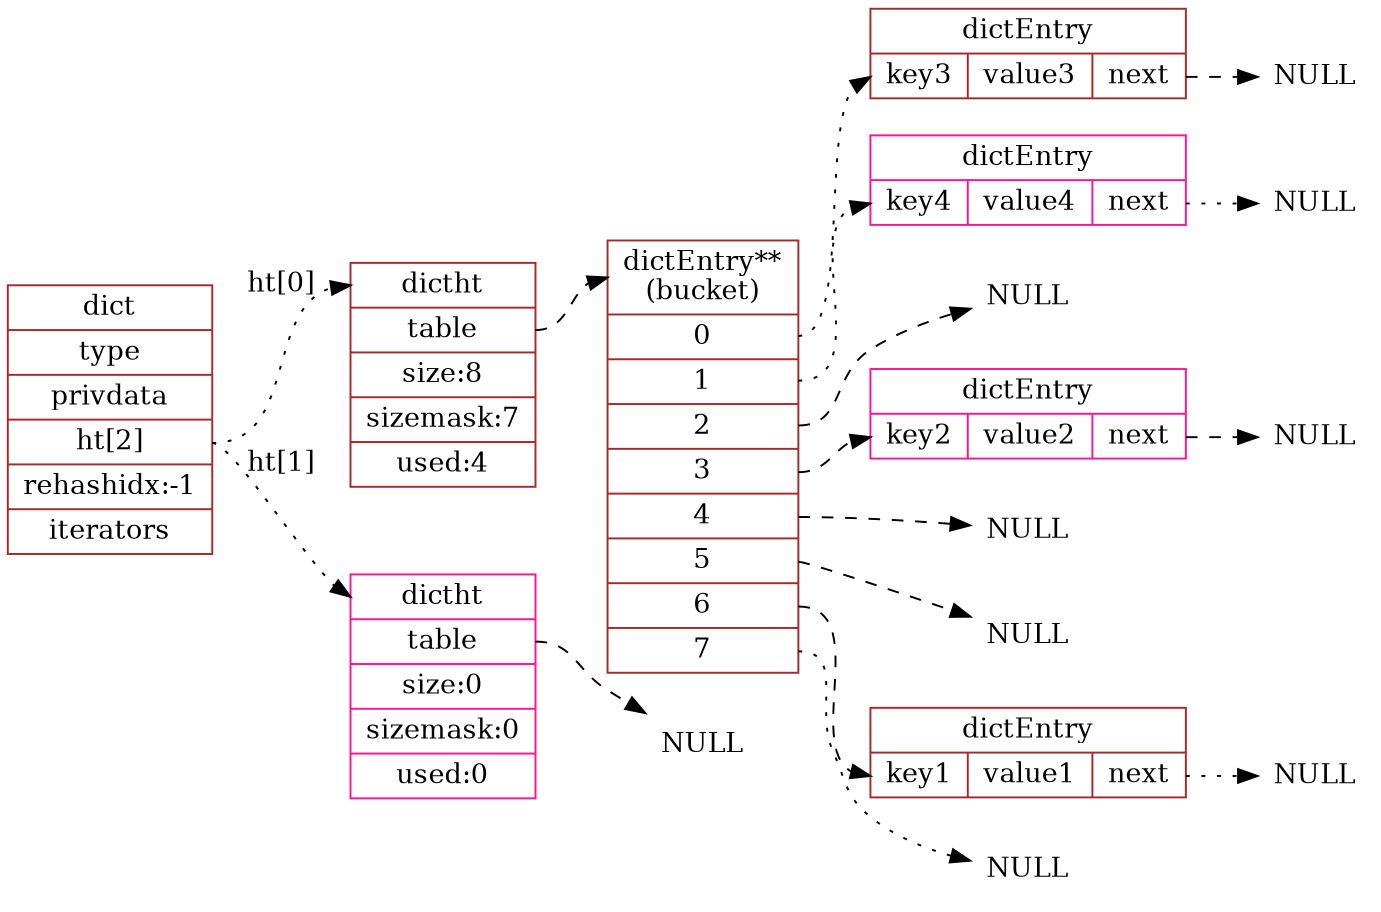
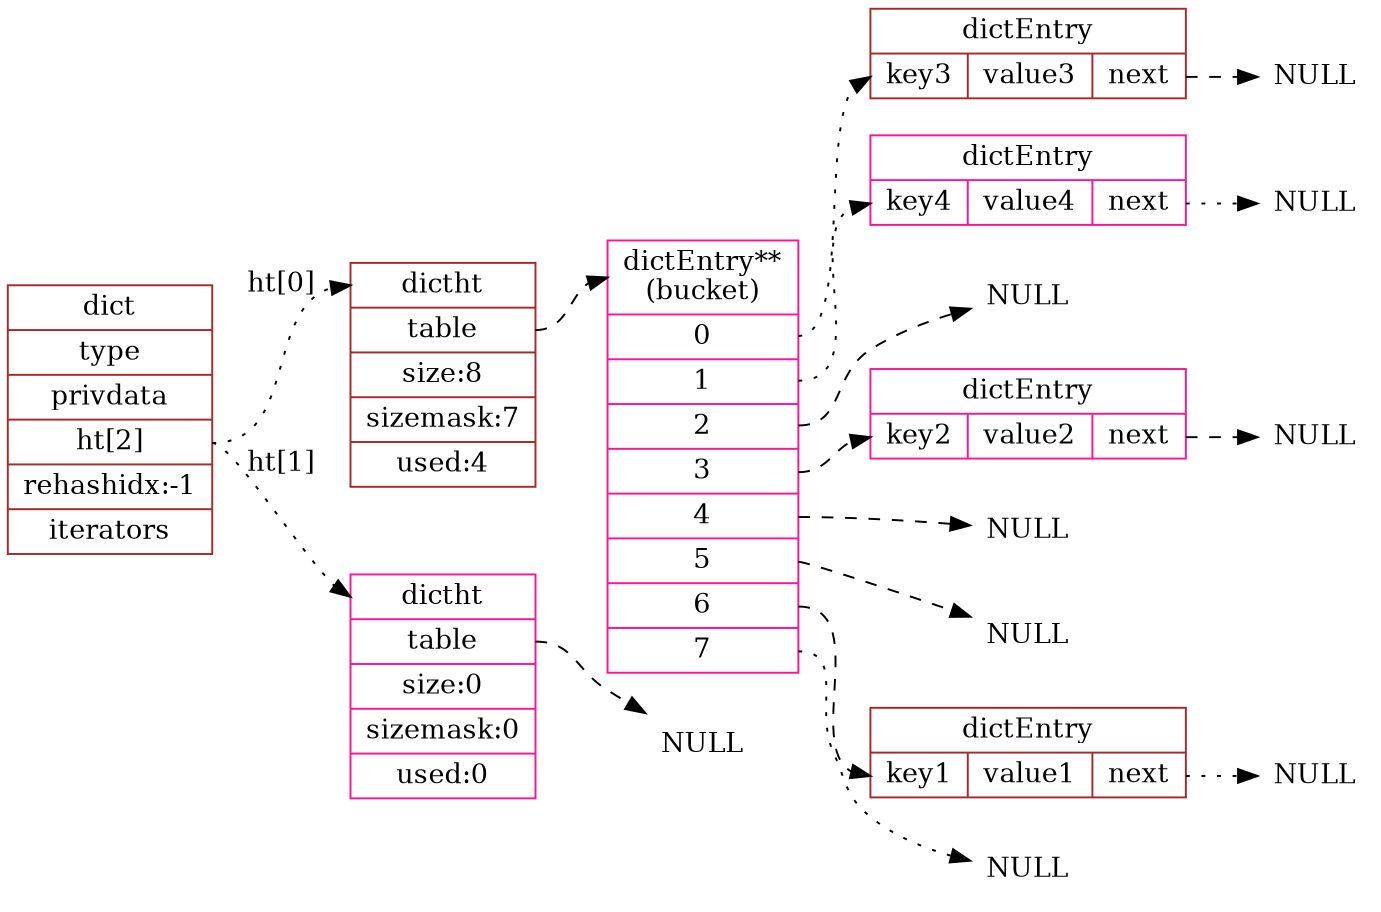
  digraph {
    rankdir=LR
    node [shape=plaintext color=brown]
    edge [tailport=next style=dashed]
    n1 [label="dict | type | privdata |<ht> ht[2] | rehashidx:-1 | iterators" shape=record]
    n2 [label="<dictht>dictht |<table> table | size:8 | sizemask:7 | used:4" shape=record]
    n3 [label="<dictht>dictht |<table> table | size:0 | sizemask:0 | used:0" shape=record color=deeppink]
-   n4 [label="<head>dictEntry**\n(bucket) |<table0> 0 |<table1> 1 |<table2> 2 |<table3> 3 |<table4> 4 |<table5> 5 |<table6> 6 |<table7> 7" shape=record]
+   n4 [label="<head>dictEntry**\n(bucket) |<table0> 0 |<table1> 1 |<table2> 2 |<table3> 3 |<table4> 4 |<table5> 5 |<table6> 6 |<table7> 7" shape=record color=deeppink]
    n5 [label=NULL]
    n6 [label="dictEntry |{<start>key1 | value1 |<next>next}" shape=record]
    n7 [label="dictEntry |{<start>key2 | value2 |<next>next}" shape=record color=deeppink]
    n8 [label="dictEntry |{<start>key3 | value3 |<next>next}" shape=record]
    n9 [label="dictEntry |{<start>key4 | value4 |<next>next}" shape=record color=deeppink]
    n10 [label=NULL]
    n11 [label=NULL]
    n12 [label=NULL]
    n13 [label=NULL]
    n14 [label=NULL]
    n15 [label=NULL]
    n16 [label=NULL]
    n17 [label=NULL color=deeppink]
    n1 -> n2 [headport=dictht label="ht[0]" tailport=ht style=dotted]
    n1 -> n3 [headport=dictht label="ht[1]" tailport=ht style=dotted]
    n2 -> n4 [headport=head tailport=table]
    n3 -> n5 [tailport=table]
    n4 -> n6 [headport=start tailport=table6]
    n4 -> n7 [headport=start tailport=table3]
    n4 -> n8 [headport=start tailport=table0 style=dotted]
    n4 -> n9 [headport=start tailport=table1 style=dotted]
    n4 -> n10 [tailport=table2]
    n4 -> n11 [tailport=table4]
    n4 -> n12 [tailport=table5]
    n4 -> n13 [tailport=table7 style=dotted]
    n6 -> n14 [style=dotted]
    n7 -> n15
    n8 -> n16
    n9 -> n17 [style=dotted]
  }
